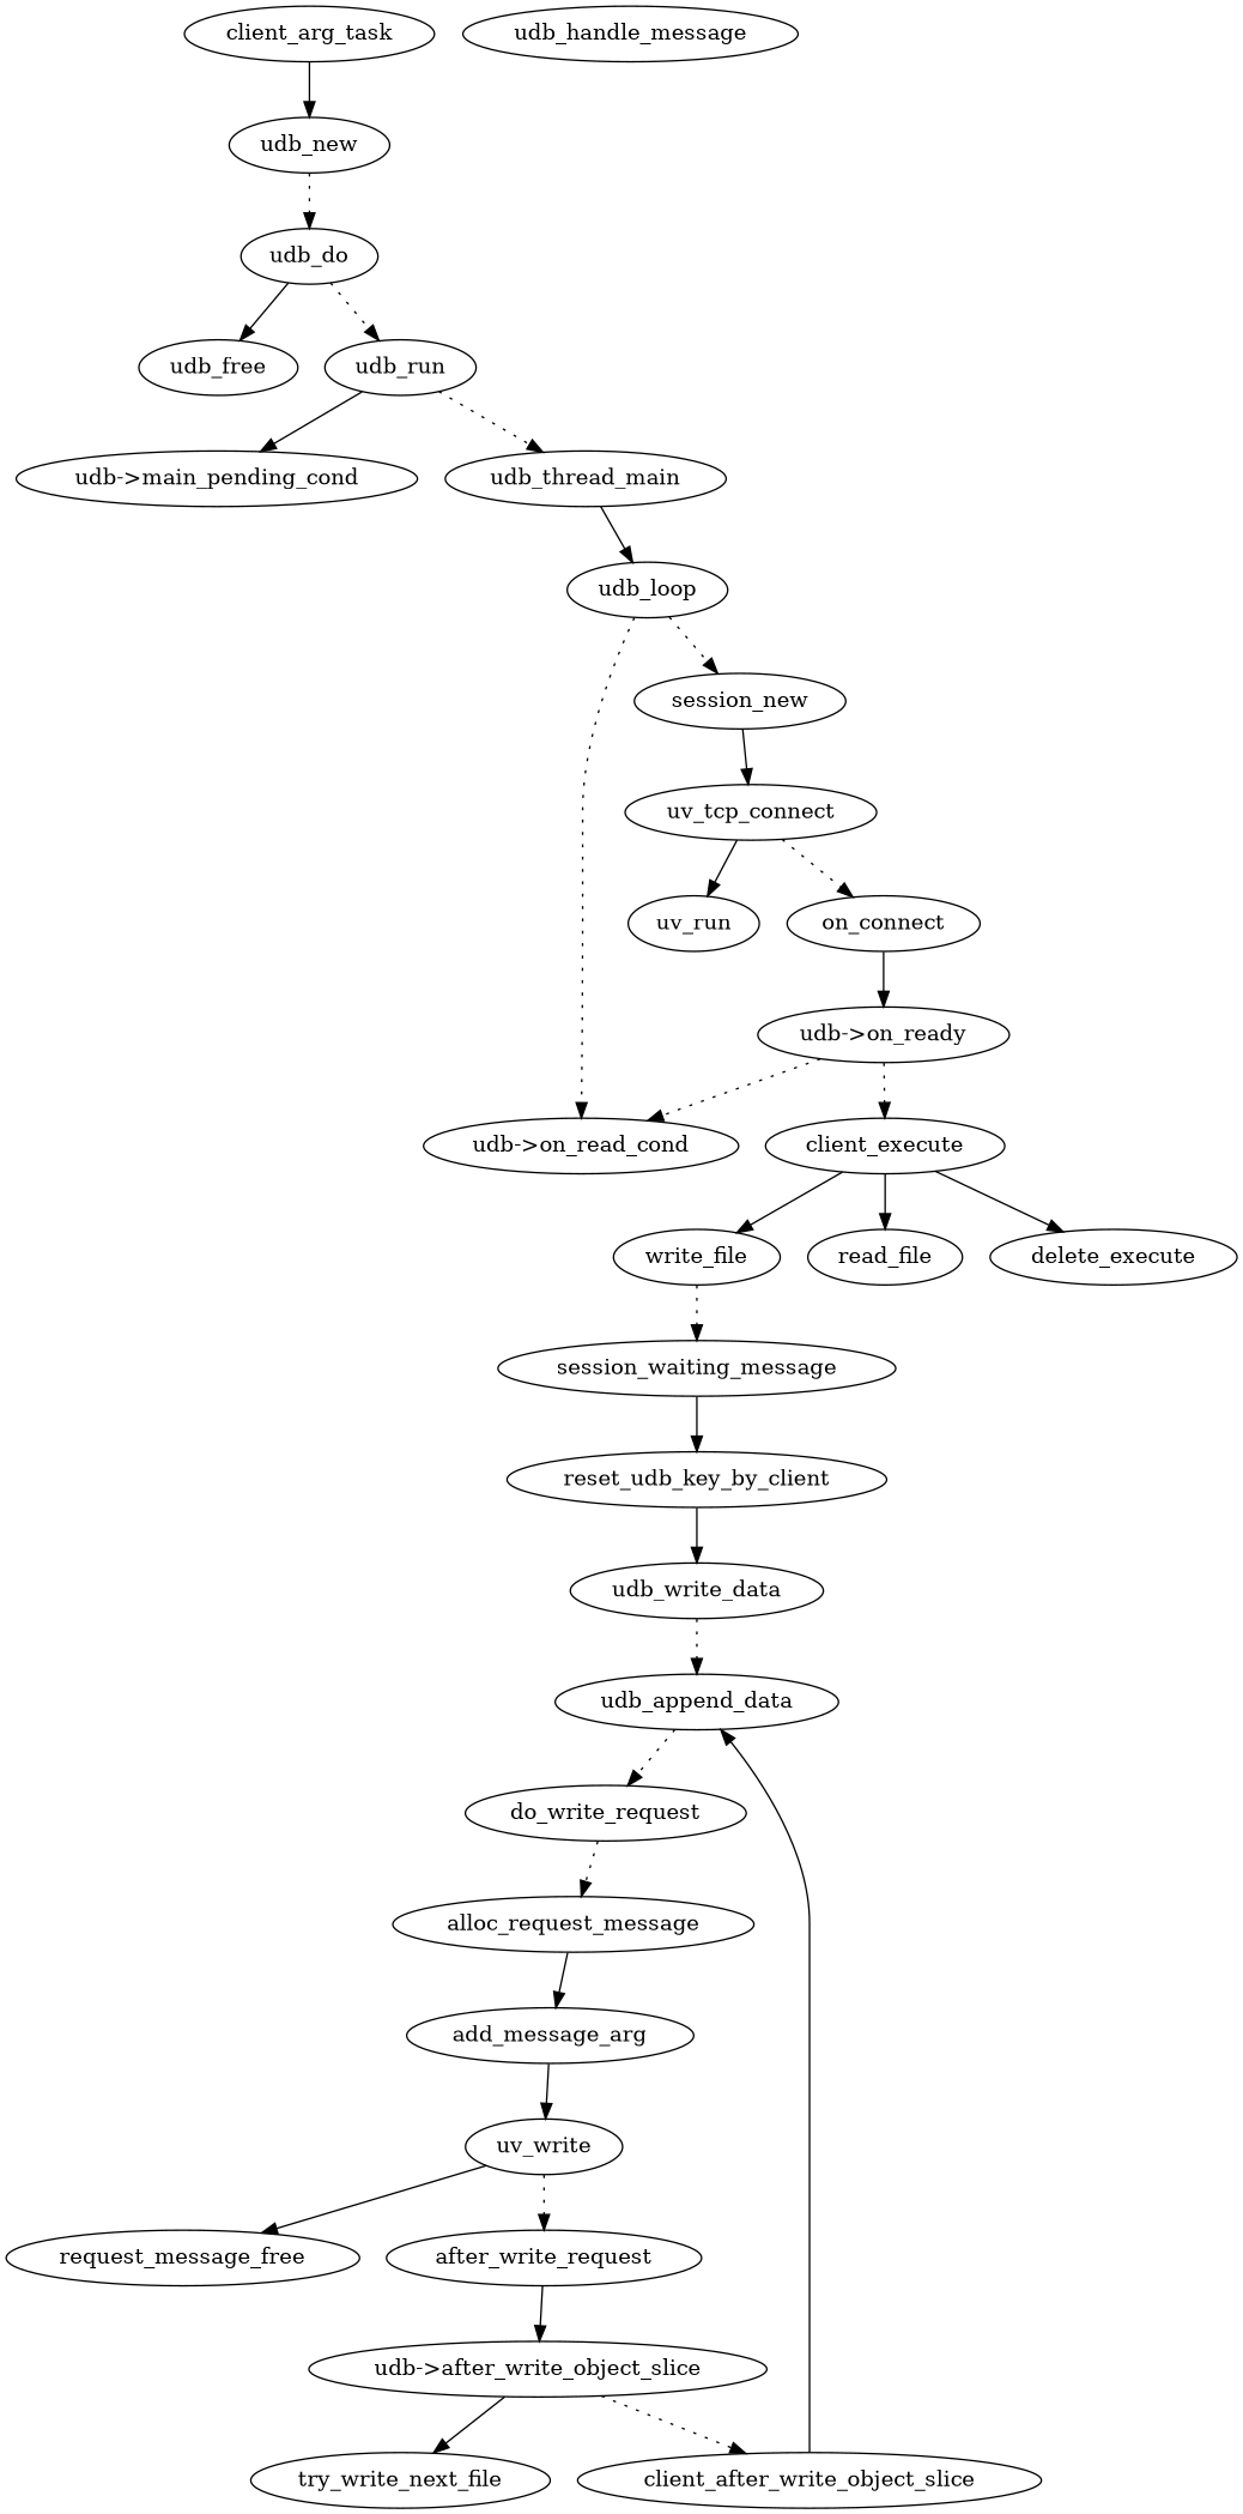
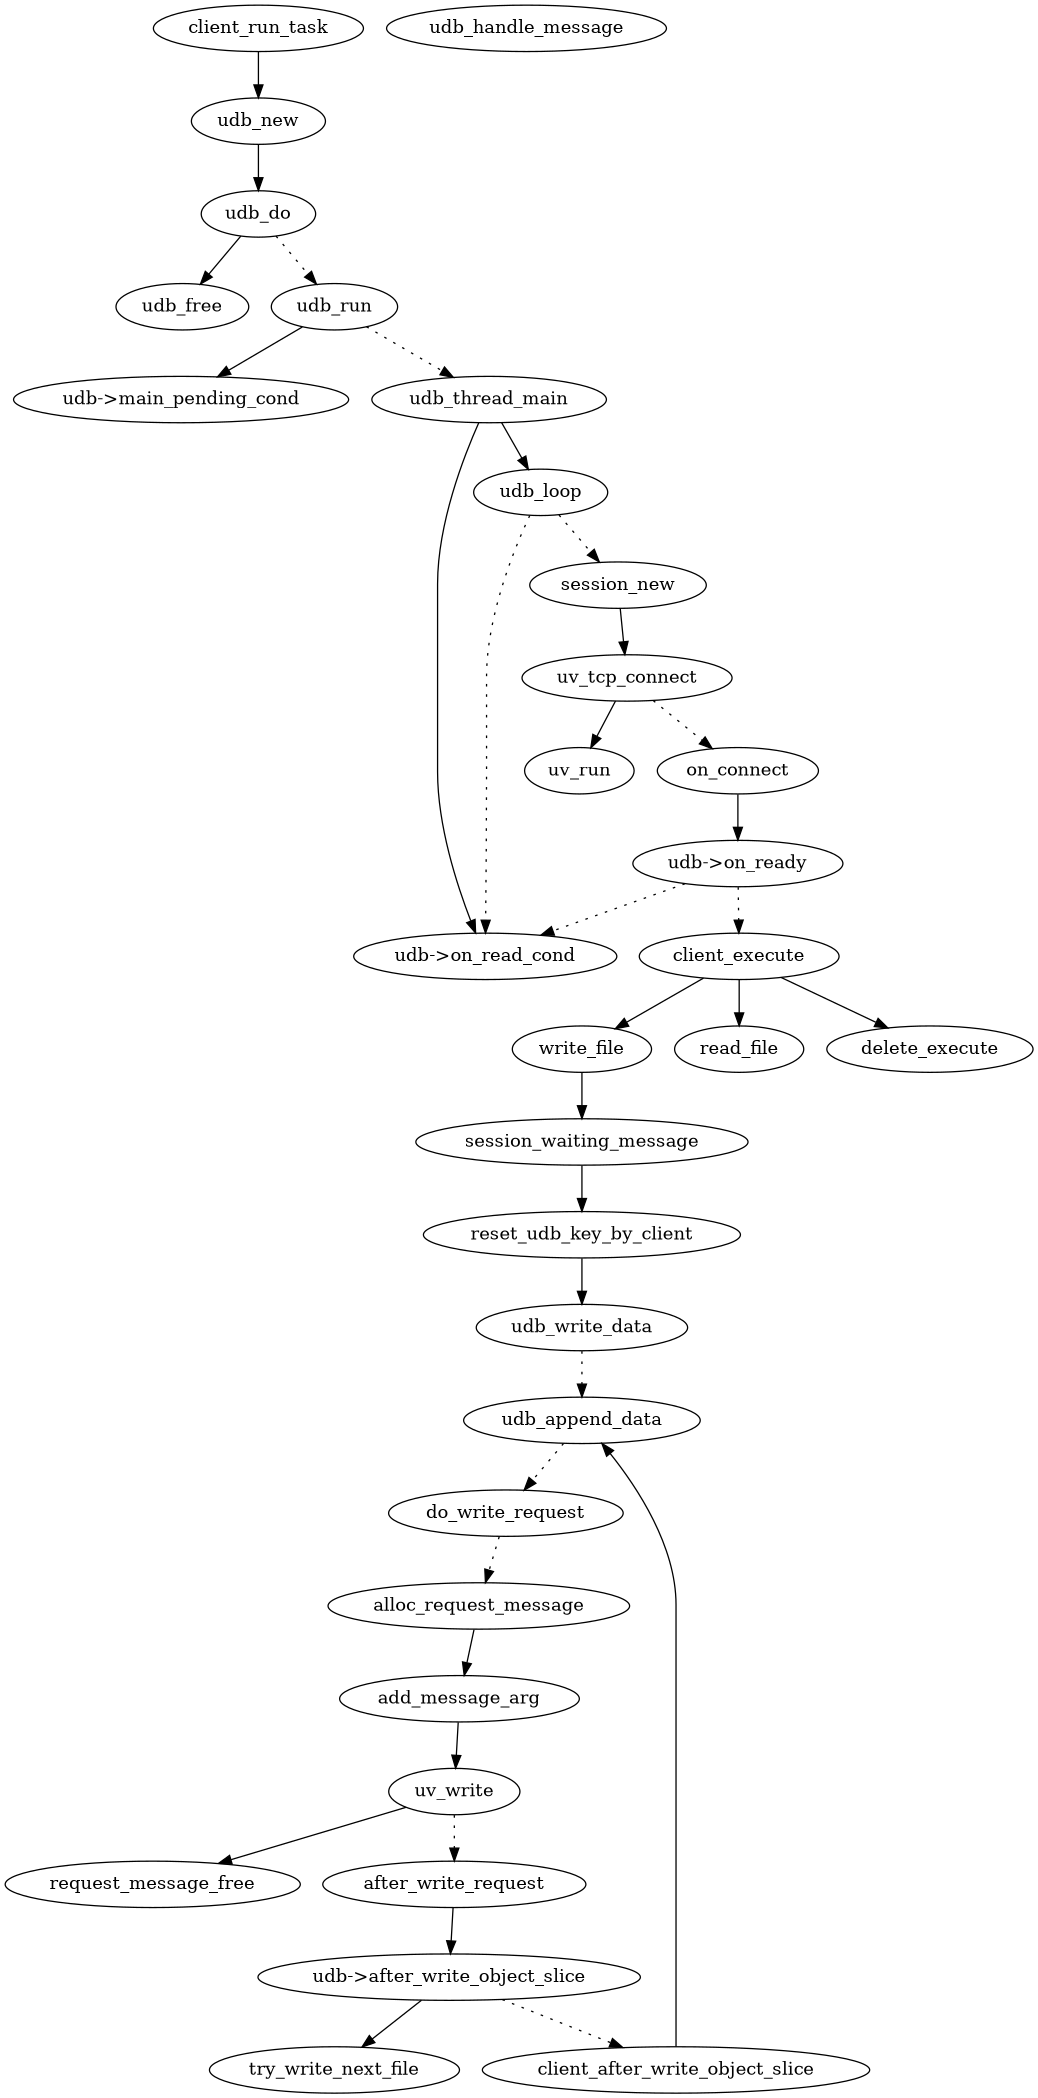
  digraph {
-   client_run_task [label=client_arg_task]
+   client_run_task
    udb_new
    udb_do
    udb_free
    udb_run
    n6 [label="udb->main_pending_cond"]
    udb_thread_main
    n8 [label="udb->on_read_cond"]
    udb_loop
    session_new
    uv_tcp_connect
    uv_run
    on_connect
    n14 [label="udb->on_ready"]
    client_execute
    write_file
    read_file
    n18 [label=delete_execute]
    udb_handle_message
    session_waiting_message
    reset_udb_key_by_client
    udb_write_data
    udb_append_data
    do_write_request
    alloc_request_message
    add_message_arg
    uv_write
    request_message_free
    after_write_request
    n30 [label="udb->after_write_object_slice"]
    try_write_next_file
    client_after_write_object_slice
    client_run_task -> udb_new
-   udb_new -> udb_do [style=dotted]
+   udb_new -> udb_do
    udb_do -> udb_free
    udb_do -> udb_run [style=dotted]
    udb_run -> n6
    udb_run -> udb_thread_main [style=dotted]
+   udb_thread_main -> n8
    udb_thread_main -> udb_loop
    udb_loop -> n8 [style=dotted]
    udb_loop -> session_new [style=dotted]
    session_new -> uv_tcp_connect
    uv_tcp_connect -> uv_run
    uv_tcp_connect -> on_connect [style=dotted]
    on_connect -> n14
    n14 -> n8 [style=dotted]
    n14 -> client_execute [style=dotted]
    client_execute -> write_file
    client_execute -> read_file
    client_execute -> n18
-   write_file -> session_waiting_message [style=dotted]
+   write_file -> session_waiting_message [style=solid]
    session_waiting_message -> reset_udb_key_by_client
    reset_udb_key_by_client -> udb_write_data
    udb_write_data -> udb_append_data [style=dotted]
    udb_append_data -> do_write_request [style=dotted]
    do_write_request -> alloc_request_message [style=dotted]
    alloc_request_message -> add_message_arg
    add_message_arg -> uv_write
    uv_write -> request_message_free
    uv_write -> after_write_request [style=dotted]
    after_write_request -> n30
    n30 -> try_write_next_file
    n30 -> client_after_write_object_slice [style=dotted]
    client_after_write_object_slice -> udb_append_data
  }
